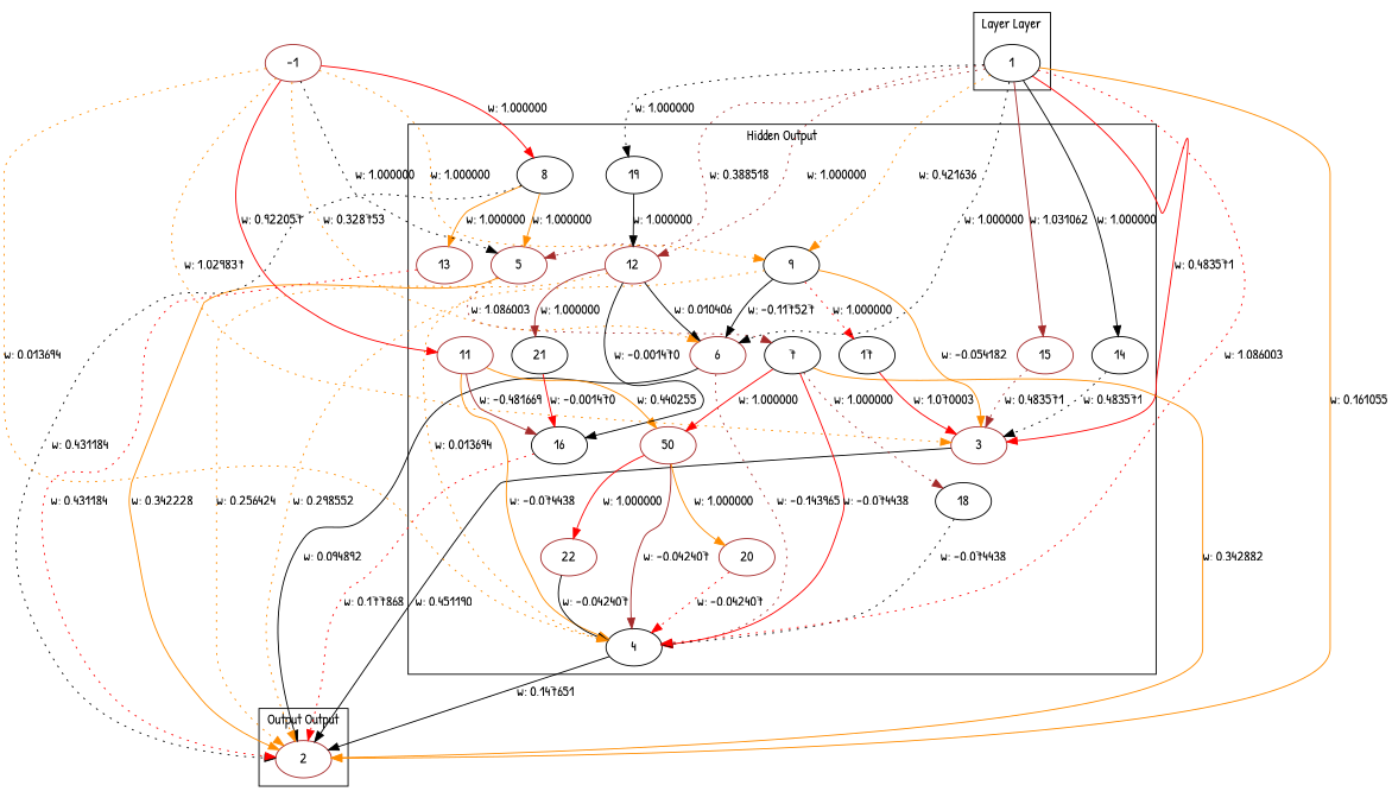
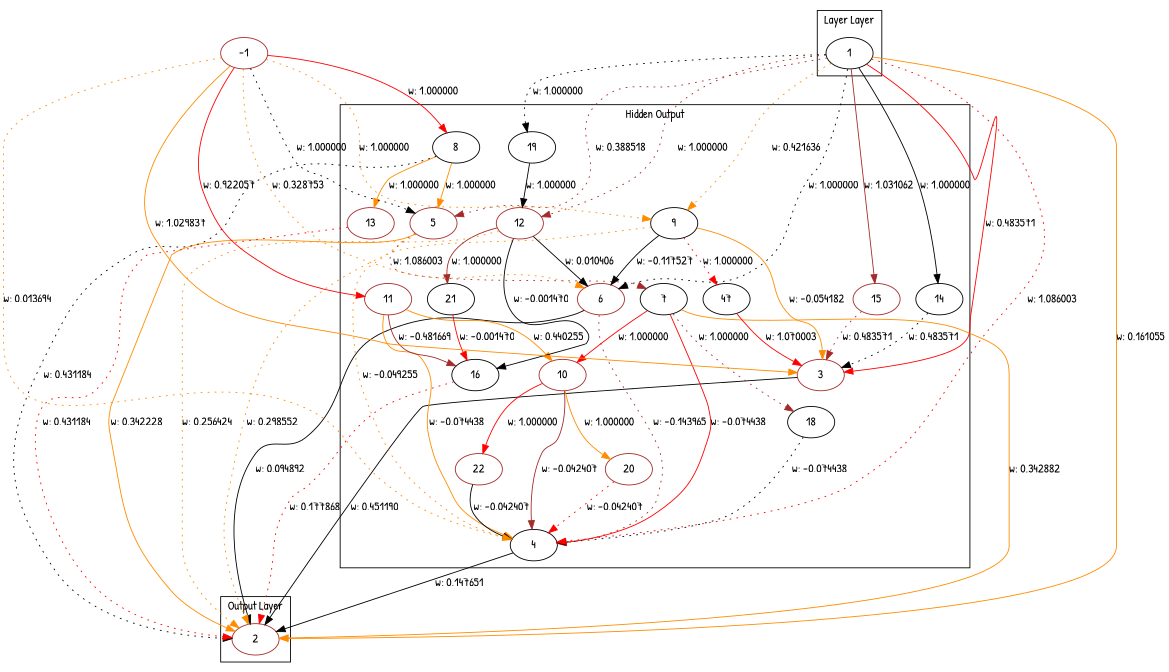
  digraph {
    fontname="Patrick Hand"
    rankdir=TB
    node [color=brown fontname="Patrick Hand"]
    edge [color=darkorange fontname="Patrick Hand" style=solid]
    3
    4 [color=black]
    5
    6
    7 [color=black]
    8 [color=black]
    9 [color=black]
-   10 [label=50]
+   10
    11
    12
    13
    14 [color=black]
    15
    16 [color=black]
-   17 [color=black]
+   17 [color=black label=47]
    18 [color=black]
    19 [color=black]
    20
    21 [color=black]
    22
    1 [color=black]
    2
    -1
    subgraph cluster_1 {
      label="Hidden Output"
      3
      4
      5
      6
      7
      8
      9
      10
      11
      12
      13
      14
      15
      16
      17
      18
      19
      20
      21
      22
    }
    subgraph cluster_2 {
      label="Layer Layer"
      1
    }
    subgraph cluster_3 {
-     label="Output Output"
+     label="Output Layer"
      2
    }
    3 -> 2 [color=black label="w: 0.451190"]
    4 -> 2 [color=black label="w: 0.147651"]
-   5 -> 4 [label="w: 0.013694" style=dotted]
+   5 -> 4 [label="w: -0.049255" style=dotted]
    5 -> 7 [color=brown label="w: 1.086003" style=dotted]
    5 -> 2 [label="w: 0.342228"]
    6 -> 4 [color=brown label="w: -0.143965" style=dotted]
    6 -> 2 [color=black label="w: 0.094892"]
    7 -> 4 [color=red label="w: -0.074438"]
    7 -> 10 [color=red label="w: 1.000000"]
    7 -> 18 [color=brown label="w: 1.000000" style=dotted]
    7 -> 2 [label="w: 0.342882"]
    8 -> 5 [label="w: 1.000000"]
    8 -> 13 [label="w: 1.000000"]
    8 -> 2 [color=black label="w: 0.431184" style=dotted]
    9 -> 3 [label="w: -0.054182"]
    9 -> 6 [color=black label="w: -0.117527"]
    9 -> 17 [color=red label="w: 1.000000" style=dotted]
    9 -> 2 [label="w: 0.298552" style=dotted]
    10 -> 4 [color=brown label="w: -0.042407"]
    10 -> 20 [label="w: 1.000000"]
    10 -> 22 [color=red label="w: 1.000000"]
    11 -> 4 [label="w: -0.074438"]
    11 -> 10 [label="w: 0.440255"]
    11 -> 16 [color=brown label="w: -0.481669"]
    12 -> 6 [color=black label="w: 0.010406"]
    12 -> 16 [color=black label="w: -0.001470"]
    12 -> 21 [color=brown label="w: 1.000000"]
    12 -> 2 [label="w: 0.256424" style=dotted]
    13 -> 2 [color=red label="w: 0.431184" style=dotted]
    14 -> 3 [color=black label="w: 0.483571" style=dotted]
    15 -> 3 [color=brown label="w: 0.483571" style=dotted]
    16 -> 2 [color=red label="w: 0.177868" style=dotted]
    17 -> 3 [color=red label="w: 1.070003"]
    18 -> 4 [color=black label="w: -0.074438" style=dotted]
    19 -> 12 [color=black label="w: 1.000000"]
    20 -> 4 [color=red label="w: -0.042407" style=dotted]
    21 -> 16 [color=red label="w: -0.001470"]
    22 -> 4 [color=black label="w: -0.042407"]
    1 -> 3 [color=red label="w: 0.483571"]
    1 -> 4 [color=red label="w: 1.086003" style=dotted]
    1 -> 5 [color=brown label="w: 0.388518" style=dotted]
    1 -> 6 [color=black label="w: 1.000000" style=dotted]
    1 -> 9 [label="w: 0.421636" style=dotted]
    1 -> 12 [color=brown label="w: 1.000000" style=dotted]
    1 -> 14 [color=black label="w: 1.000000"]
    1 -> 15 [color=brown label="w: 1.031062"]
    1 -> 19 [color=black label="w: 1.000000" style=dotted]
    1 -> 2 [label="w: 0.161055"]
-   -1 -> 3 [label="w: 1.029837" style=dotted]
+   -1 -> 3 [label="w: 1.029837"]
    -1 -> 4 [label="w: 0.013694" style=dotted]
    -1 -> 5 [color=black label="w: 1.000000" style=dotted]
    -1 -> 6 [label="w: 0.328753" style=dotted]
    -1 -> 8 [color=red label="w: 1.000000"]
    -1 -> 9 [label="w: 1.000000" style=dotted]
    -1 -> 11 [color=red label="w: 0.922057"]
  }
